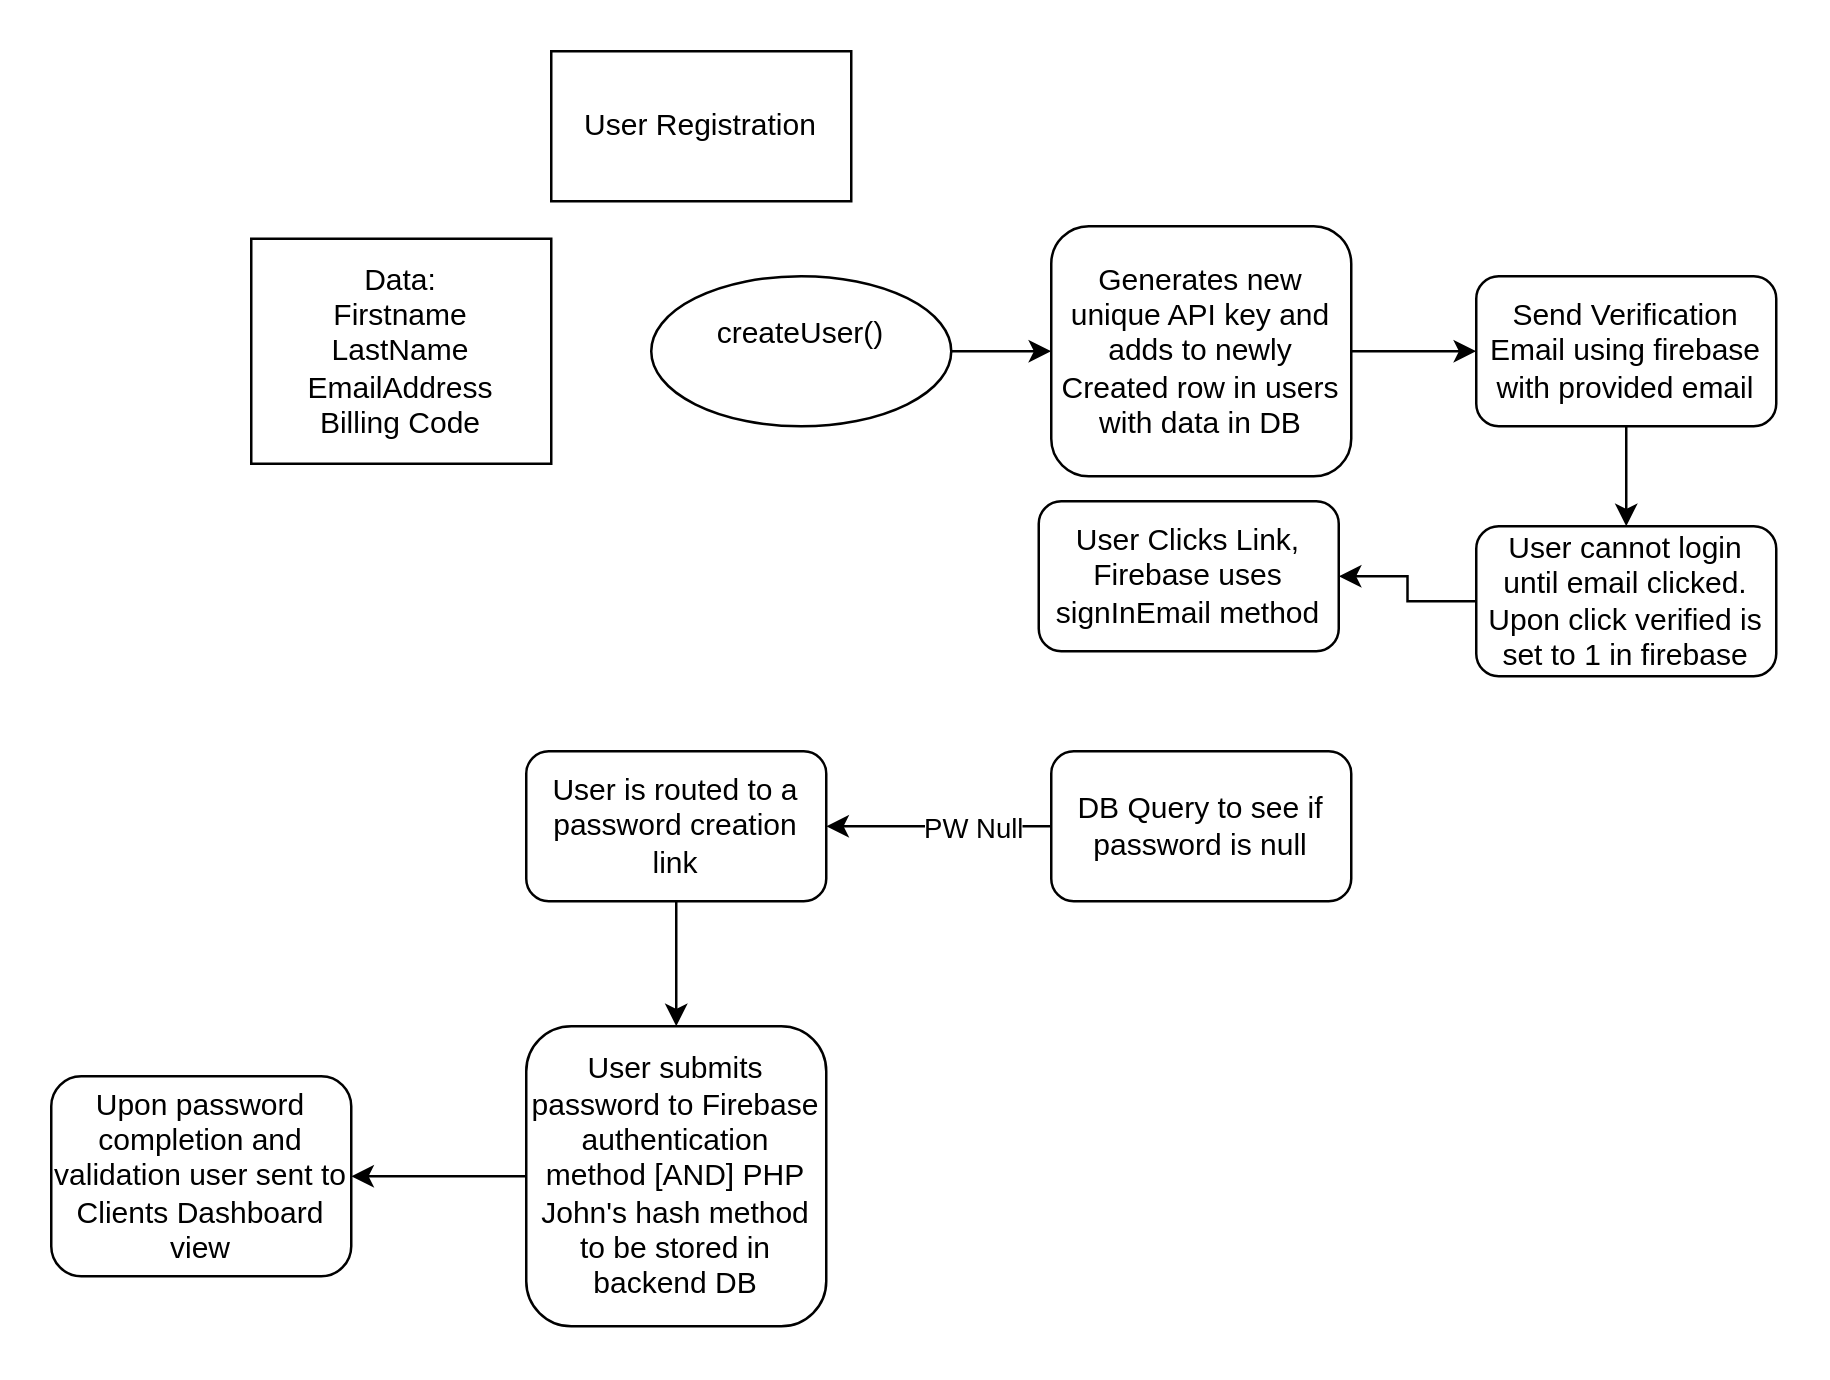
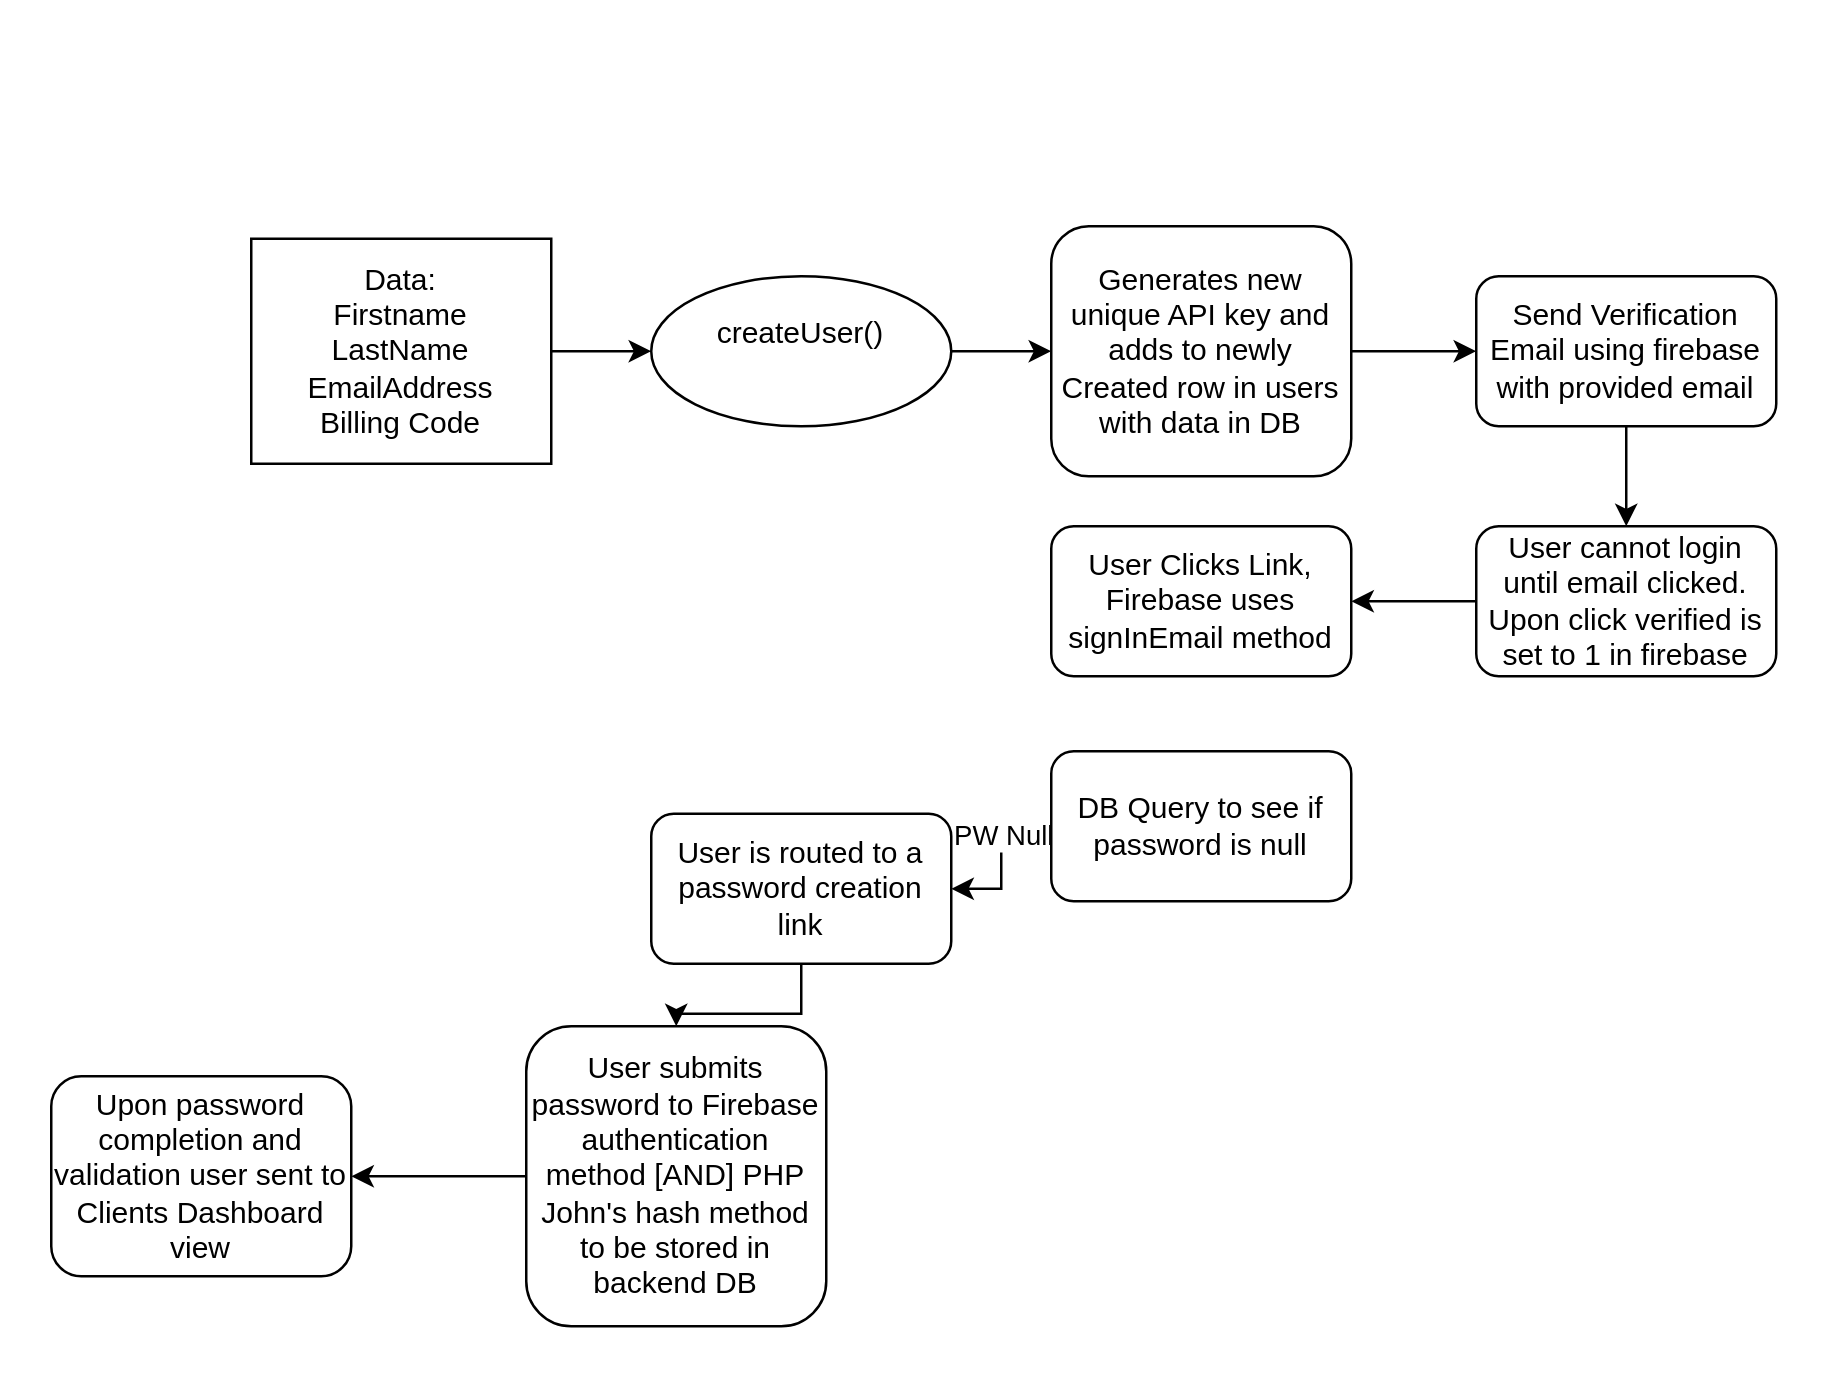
  <mxCell id="0" />
  <mxCell id="1" parent="0" />
- <mxCell id="2" value="User Registration" style="rounded=0;whiteSpace=wrap;html=1;" vertex="1" parent="1"><mxGeometry x="220" width="120" height="60" as="geometry" y="20" /></mxCell>
+ <mxCell id="3" value="" style="edgeStyle=orthogonalEdgeStyle;rounded=0;orthogonalLoop=1;jettySize=auto;html=1;" edge="1" parent="1" source="4" target="6"><mxGeometry relative="1" as="geometry" /></mxCell>
  <mxCell id="4" value="&lt;div&gt;Data:&lt;/div&gt;&lt;div&gt;Firstname&lt;/div&gt;&lt;div&gt;LastName&lt;/div&gt;&lt;div&gt;EmailAddress&lt;/div&gt;&lt;div&gt;Billing Code&lt;br&gt;&lt;/div&gt;" style="rounded=0;whiteSpace=wrap;html=1;" vertex="1" parent="1"><mxGeometry x="100" y="95" width="120" height="90" as="geometry" /></mxCell>
  <mxCell id="5" style="edgeStyle=orthogonalEdgeStyle;rounded=0;orthogonalLoop=1;jettySize=auto;html=1;" edge="1" parent="1" source="6" target="8"><mxGeometry relative="1" as="geometry" /></mxCell>
  <mxCell id="6" value="&lt;div&gt;createUser()&lt;/div&gt;&lt;div&gt;&lt;br&gt;&lt;/div&gt;" style="ellipse;whiteSpace=wrap;html=1;" vertex="1" parent="1"><mxGeometry x="260" y="110" width="120" height="60" as="geometry" /></mxCell>
  <mxCell id="7" style="edgeStyle=orthogonalEdgeStyle;rounded=0;orthogonalLoop=1;jettySize=auto;html=1;" edge="1" parent="1" source="8" target="10"><mxGeometry relative="1" as="geometry" /></mxCell>
  <mxCell id="8" value="&lt;div&gt;Generates new unique API key and adds to newly&lt;br&gt;&lt;/div&gt;&lt;div&gt;Created row in users with data in DB&lt;/div&gt;" style="rounded=1;whiteSpace=wrap;html=1;" vertex="1" parent="1"><mxGeometry x="420" y="90" width="120" height="100" as="geometry" /></mxCell>
  <mxCell id="9" value="" style="edgeStyle=orthogonalEdgeStyle;rounded=0;orthogonalLoop=1;jettySize=auto;html=1;" edge="1" parent="1" source="10" target="12"><mxGeometry relative="1" as="geometry" /></mxCell>
  <mxCell id="10" value="Send Verification Email using firebase with provided email" style="rounded=1;whiteSpace=wrap;html=1;" vertex="1" parent="1"><mxGeometry x="590" y="110" width="120" height="60" as="geometry" /></mxCell>
  <mxCell id="11" style="edgeStyle=orthogonalEdgeStyle;rounded=0;orthogonalLoop=1;jettySize=auto;html=1;" edge="1" parent="1" source="12" target="13"><mxGeometry relative="1" as="geometry"><mxPoint x="540" y="310" as="targetPoint" /></mxGeometry></mxCell>
  <mxCell id="12" value="User cannot login until email clicked. Upon click verified is set to 1 in firebase" style="rounded=1;whiteSpace=wrap;html=1;" vertex="1" parent="1"><mxGeometry x="590" y="210" width="120" height="60" as="geometry" /></mxCell>
- <mxCell id="13" value="User Clicks Link, Firebase uses signInEmail method" style="rounded=1;whiteSpace=wrap;html=1;" vertex="1" parent="1"><mxGeometry x="415" y="200" width="120" height="60" as="geometry" /></mxCell>
+ <mxCell id="13" value="User Clicks Link, Firebase uses signInEmail method" style="rounded=1;whiteSpace=wrap;html=1;" vertex="1" parent="1"><mxGeometry x="420" y="210" width="120" height="60" as="geometry" /></mxCell>
  <mxCell id="14" value="Upon password completion and validation user sent to Clients Dashboard view" style="rounded=1;whiteSpace=wrap;html=1;" vertex="1" parent="1"><mxGeometry x="20" y="430" width="120" height="80" as="geometry" /></mxCell>
  <mxCell id="15" style="edgeStyle=orthogonalEdgeStyle;rounded=0;orthogonalLoop=1;jettySize=auto;html=1;" edge="1" parent="1" source="17" target="19"><mxGeometry relative="1" as="geometry" /></mxCell>
  <mxCell id="16" value="PW Null" style="edgeLabel;html=1;align=center;verticalAlign=middle;resizable=0;points=[];" vertex="1" connectable="0" parent="15"><mxGeometry x="-0.289" relative="1" as="geometry"><mxPoint as="offset" /></mxGeometry></mxCell>
  <mxCell id="17" value="DB Query to see if password is null" style="rounded=1;whiteSpace=wrap;html=1;" vertex="1" parent="1"><mxGeometry x="420" y="300" width="120" height="60" as="geometry" /></mxCell>
  <mxCell id="18" value="" style="edgeStyle=orthogonalEdgeStyle;rounded=0;orthogonalLoop=1;jettySize=auto;html=1;" edge="1" parent="1" source="19" target="21"><mxGeometry relative="1" as="geometry" /></mxCell>
- <mxCell id="19" value="User is routed to a password creation link" style="rounded=1;whiteSpace=wrap;html=1;" vertex="1" parent="1"><mxGeometry x="210" y="300" width="120" height="60" as="geometry" /></mxCell>
+ <mxCell id="19" value="User is routed to a password creation link" style="rounded=1;whiteSpace=wrap;html=1;" vertex="1" parent="1"><mxGeometry x="260" y="325" width="120" height="60" as="geometry" /></mxCell>
  <mxCell id="20" style="edgeStyle=orthogonalEdgeStyle;rounded=0;orthogonalLoop=1;jettySize=auto;html=1;entryX=1;entryY=0.5;entryDx=0;entryDy=0;" edge="1" parent="1" source="21" target="14"><mxGeometry relative="1" as="geometry" /></mxCell>
  <mxCell id="21" value="User submits password to Firebase authentication method [AND] PHP John's hash method to be stored in backend DB" style="whiteSpace=wrap;html=1;rounded=1;" vertex="1" parent="1"><mxGeometry x="210" y="410" width="120" height="120" as="geometry" /></mxCell>
